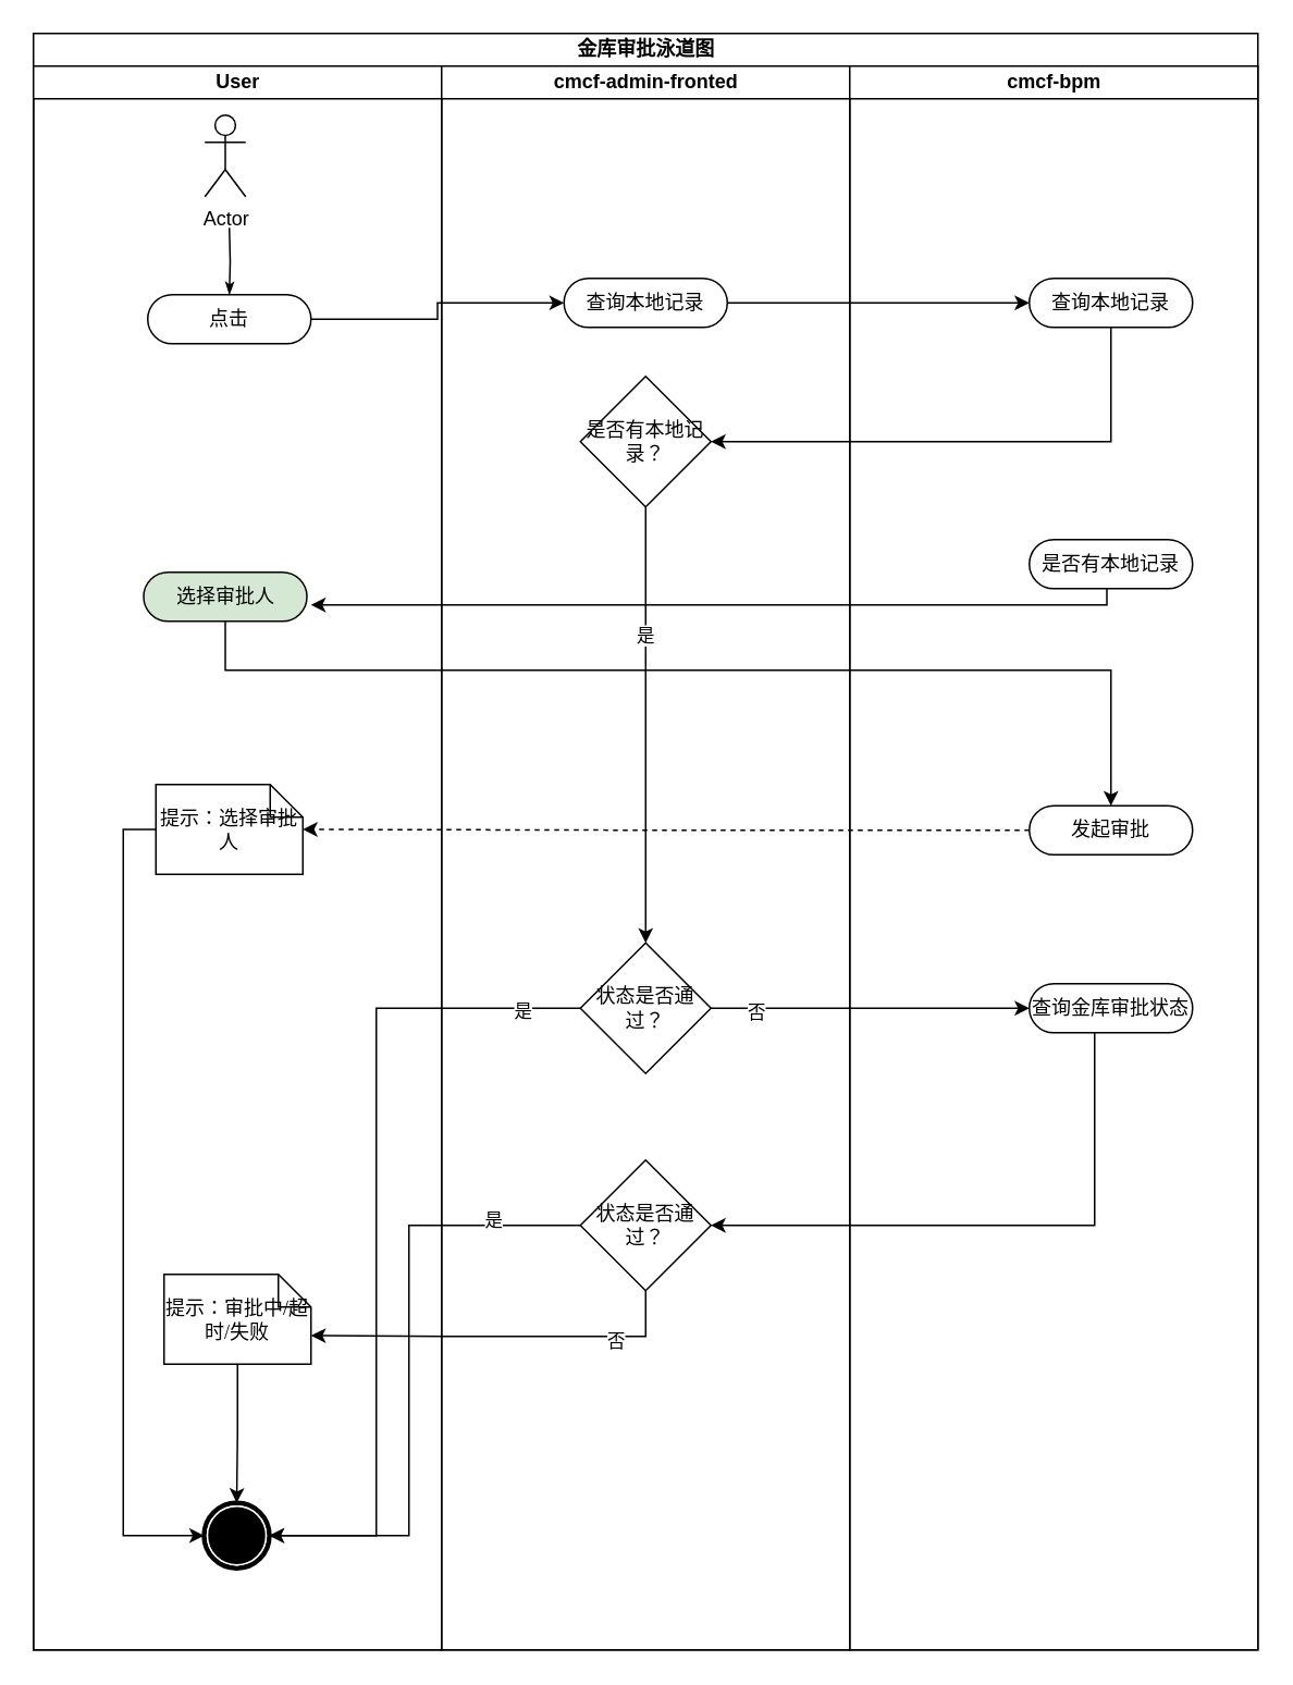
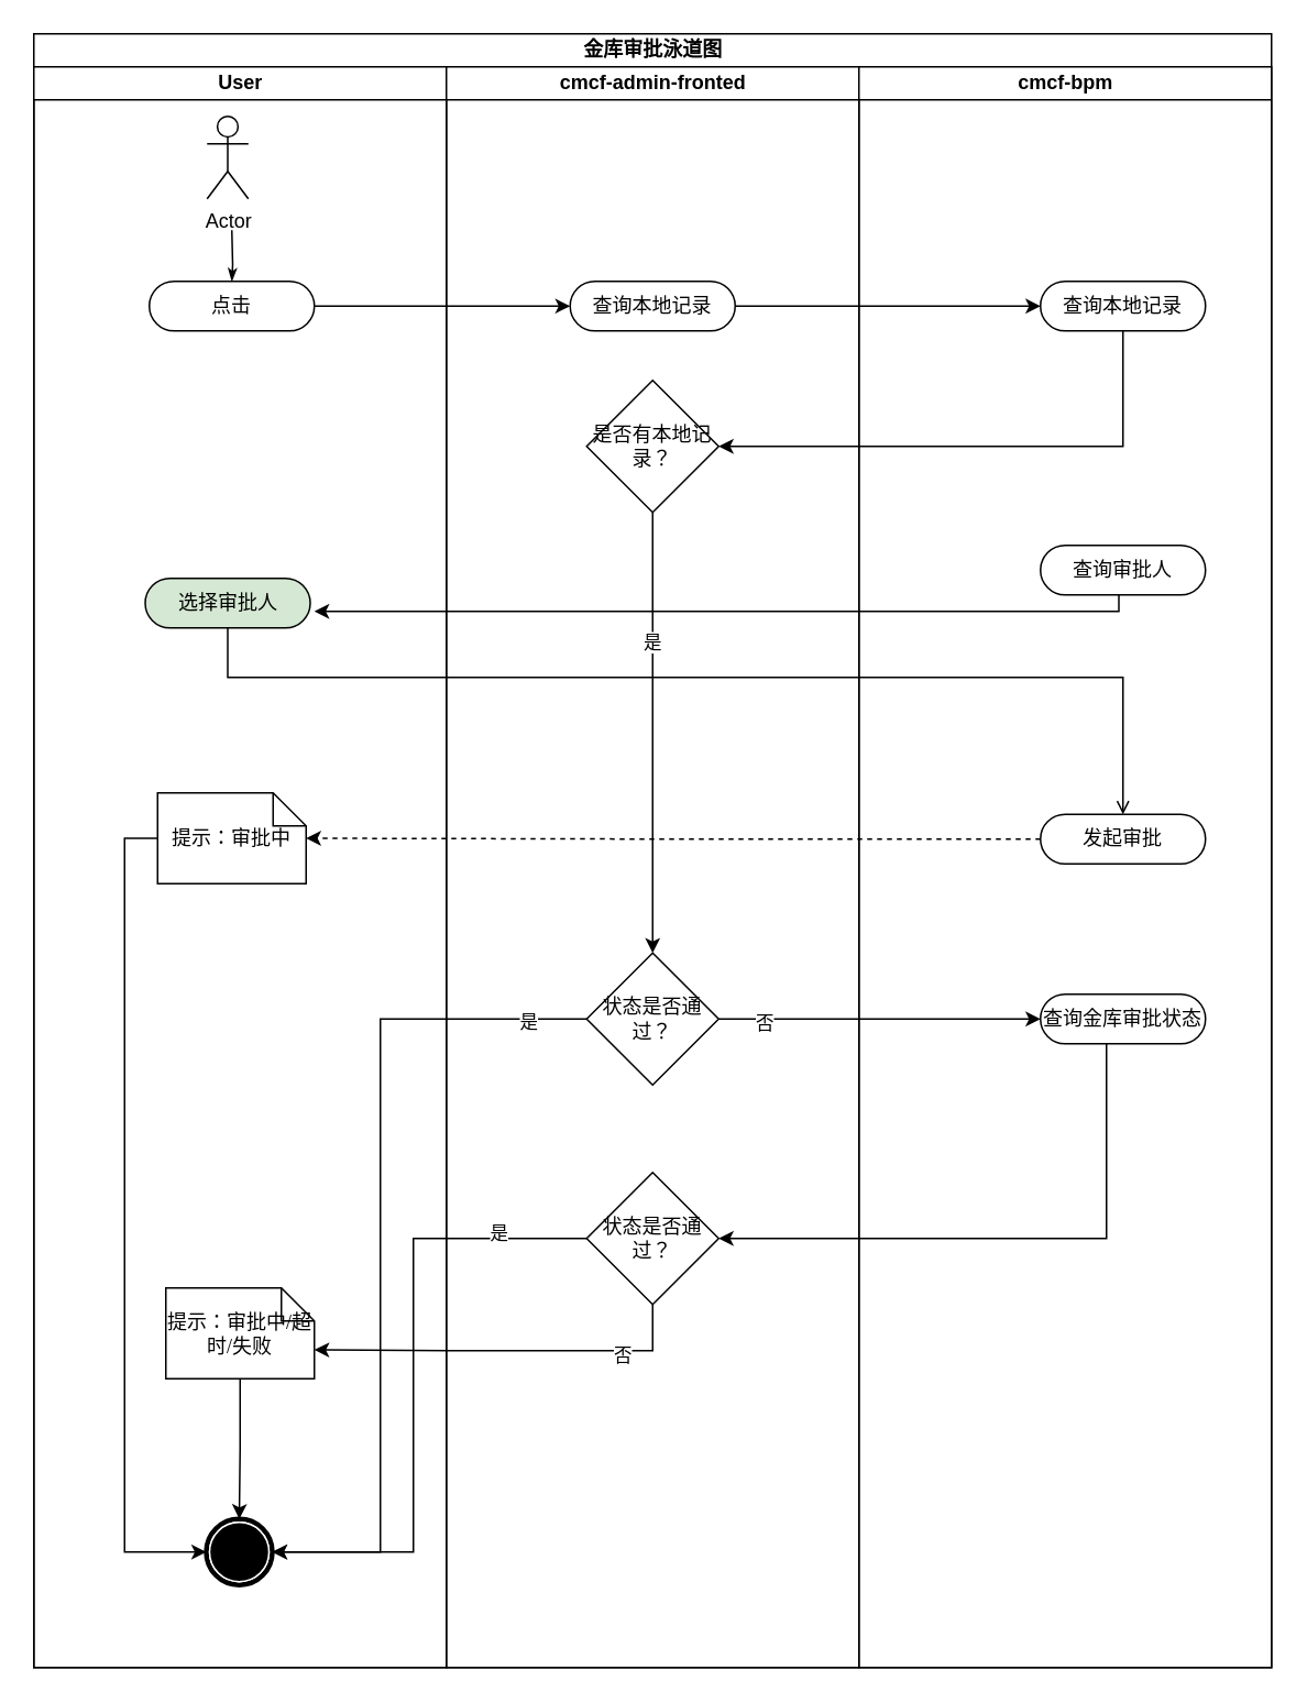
  <mxCell id="0" />
  <mxCell id="1" parent="0" />
  <mxCell id="2" value="金库审批泳道图" style="swimlane;html=1;childLayout=stackLayout;startSize=20;rounded=0;shadow=0;comic=0;labelBackgroundColor=none;strokeWidth=1;fontFamily=Verdana;fontSize=12;align=center;" parent="1" vertex="1"><mxGeometry x="20" y="20" width="750" height="990" as="geometry" /></mxCell>
  <mxCell id="3" value="User" style="swimlane;html=1;startSize=20;" parent="2" vertex="1"><mxGeometry y="20" width="250" height="970" as="geometry" /></mxCell>
- <mxCell id="4" value="点击" style="rounded=1;whiteSpace=wrap;html=1;shadow=0;comic=0;labelBackgroundColor=none;strokeWidth=1;fontFamily=Verdana;fontSize=12;align=center;arcSize=50;" vertex="1" parent="3"><mxGeometry x="70" y="140" width="100" height="30" as="geometry" /></mxCell>
+ <mxCell id="4" value="点击" style="rounded=1;whiteSpace=wrap;html=1;shadow=0;comic=0;labelBackgroundColor=none;strokeWidth=1;fontFamily=Verdana;fontSize=12;align=center;arcSize=50;" vertex="1" parent="3"><mxGeometry x="70" y="130" width="100" height="30" as="geometry" /></mxCell>
  <mxCell id="5" style="edgeStyle=orthogonalEdgeStyle;rounded=0;html=1;labelBackgroundColor=none;startArrow=none;startFill=0;startSize=5;endArrow=classicThin;endFill=1;endSize=5;jettySize=auto;orthogonalLoop=1;strokeWidth=1;fontFamily=Verdana;fontSize=12;exitX=0.5;exitY=1;exitDx=0;exitDy=0;" parent="3" target="4" edge="1"><mxGeometry relative="1" as="geometry"><mxPoint x="120" y="99" as="sourcePoint" /></mxGeometry></mxCell>
  <mxCell id="6" value="Actor" style="shape=umlActor;verticalLabelPosition=bottom;verticalAlign=top;html=1;" vertex="1" parent="3"><mxGeometry x="105" y="30" width="25" height="50" as="geometry" /></mxCell>
  <mxCell id="7" value="选择审批人" style="rounded=1;whiteSpace=wrap;html=1;shadow=0;comic=0;labelBackgroundColor=none;strokeWidth=1;fontFamily=Verdana;fontSize=12;align=center;arcSize=50;fillColor=#d5e8d4;" vertex="1" parent="3"><mxGeometry x="67.5" y="310" width="100" height="30" as="geometry" /></mxCell>
  <mxCell id="8" style="edgeStyle=orthogonalEdgeStyle;rounded=0;orthogonalLoop=1;jettySize=auto;html=1;entryX=0;entryY=0.5;entryDx=0;entryDy=0;exitX=0;exitY=0.5;exitDx=0;exitDy=0;exitPerimeter=0;" edge="1" parent="3" source="9" target="10"><mxGeometry relative="1" as="geometry"><mxPoint x="120" y="870" as="targetPoint" /><Array as="points"><mxPoint x="55" y="468" /><mxPoint x="55" y="900" /></Array></mxGeometry></mxCell>
- <mxCell id="9" value="提示：选择审批人" style="shape=note;whiteSpace=wrap;html=1;rounded=0;shadow=0;comic=0;labelBackgroundColor=none;strokeWidth=1;fontFamily=Verdana;fontSize=12;align=center;size=20;" parent="3" vertex="1"><mxGeometry x="75" y="440" width="90" height="55" as="geometry" /></mxCell>
+ <mxCell id="9" value="提示：审批中" style="shape=note;whiteSpace=wrap;html=1;rounded=0;shadow=0;comic=0;labelBackgroundColor=none;strokeWidth=1;fontFamily=Verdana;fontSize=12;align=center;size=20;" parent="3" vertex="1"><mxGeometry x="75" y="440" width="90" height="55" as="geometry" /></mxCell>
  <mxCell id="10" value="" style="shape=mxgraph.bpmn.shape;html=1;verticalLabelPosition=bottom;labelBackgroundColor=#ffffff;verticalAlign=top;perimeter=ellipsePerimeter;outline=end;symbol=terminate;rounded=0;shadow=0;comic=0;strokeWidth=1;fontFamily=Verdana;fontSize=12;align=center;" parent="3" vertex="1"><mxGeometry x="104.5" y="880" width="40" height="40" as="geometry" /></mxCell>
  <mxCell id="11" style="edgeStyle=orthogonalEdgeStyle;rounded=0;orthogonalLoop=1;jettySize=auto;html=1;" edge="1" parent="3" source="12" target="10"><mxGeometry relative="1" as="geometry" /></mxCell>
  <mxCell id="12" value="提示：审批中/超时/失败" style="shape=note;whiteSpace=wrap;html=1;rounded=0;shadow=0;comic=0;labelBackgroundColor=none;strokeWidth=1;fontFamily=Verdana;fontSize=12;align=center;size=20;" vertex="1" parent="3"><mxGeometry x="80" y="740" width="90" height="55" as="geometry" /></mxCell>
  <mxCell id="13" style="edgeStyle=orthogonalEdgeStyle;rounded=0;orthogonalLoop=1;jettySize=auto;html=1;entryX=0;entryY=0.5;entryDx=0;entryDy=0;" edge="1" parent="2" source="4" target="15"><mxGeometry relative="1" as="geometry" /></mxCell>
  <mxCell id="14" value="cmcf-admin-fronted" style="swimlane;html=1;startSize=20;" parent="2" vertex="1"><mxGeometry x="250" y="20" width="250" height="970" as="geometry" /></mxCell>
  <mxCell id="15" value="查询本地记录" style="rounded=1;whiteSpace=wrap;html=1;shadow=0;comic=0;labelBackgroundColor=none;strokeWidth=1;fontFamily=Verdana;fontSize=12;align=center;arcSize=50;" parent="14" vertex="1"><mxGeometry x="75" y="130" width="100" height="30" as="geometry" /></mxCell>
  <mxCell id="16" style="edgeStyle=orthogonalEdgeStyle;rounded=0;orthogonalLoop=1;jettySize=auto;html=1;" edge="1" parent="14" source="18" target="19"><mxGeometry relative="1" as="geometry" /></mxCell>
  <mxCell id="17" value="是" style="edgeLabel;html=1;align=center;verticalAlign=middle;resizable=0;points=[];" vertex="1" connectable="0" parent="16"><mxGeometry x="-0.418" y="-1" relative="1" as="geometry"><mxPoint as="offset" /></mxGeometry></mxCell>
  <mxCell id="18" value="是否有本地记录？" style="rhombus;whiteSpace=wrap;html=1;" vertex="1" parent="14"><mxGeometry x="85" y="190" width="80" height="80" as="geometry" /></mxCell>
  <mxCell id="19" value="状态是否通过？" style="rhombus;whiteSpace=wrap;html=1;" vertex="1" parent="14"><mxGeometry x="85" y="537" width="80" height="80" as="geometry" /></mxCell>
  <mxCell id="20" style="edgeStyle=orthogonalEdgeStyle;rounded=0;orthogonalLoop=1;jettySize=auto;html=1;" edge="1" parent="14"><mxGeometry relative="1" as="geometry"><mxPoint x="407.5" y="320" as="sourcePoint" /><mxPoint x="-80" y="330" as="targetPoint" /><Array as="points"><mxPoint x="408" y="330" /></Array></mxGeometry></mxCell>
  <mxCell id="21" value="状态是否通过？" style="rhombus;whiteSpace=wrap;html=1;" vertex="1" parent="14"><mxGeometry x="85" y="670" width="80" height="80" as="geometry" /></mxCell>
  <mxCell id="22" value="cmcf-bpm" style="swimlane;html=1;startSize=20;" parent="2" vertex="1"><mxGeometry x="500" y="20" width="250" height="970" as="geometry" /></mxCell>
  <mxCell id="23" value="查询本地记录" style="rounded=1;whiteSpace=wrap;html=1;shadow=0;comic=0;labelBackgroundColor=none;strokeWidth=1;fontFamily=Verdana;fontSize=12;align=center;arcSize=50;" vertex="1" parent="22"><mxGeometry x="110" y="130" width="100" height="30" as="geometry" /></mxCell>
- <mxCell id="24" value="是否有本地记录" style="rounded=1;whiteSpace=wrap;html=1;shadow=0;comic=0;labelBackgroundColor=none;strokeWidth=1;fontFamily=Verdana;fontSize=12;align=center;arcSize=50;" vertex="1" parent="22"><mxGeometry x="110" y="290" width="100" height="30" as="geometry" /></mxCell>
+ <mxCell id="24" value="查询审批人" style="rounded=1;whiteSpace=wrap;html=1;shadow=0;comic=0;labelBackgroundColor=none;strokeWidth=1;fontFamily=Verdana;fontSize=12;align=center;arcSize=50;" vertex="1" parent="22"><mxGeometry x="110" y="290" width="100" height="30" as="geometry" /></mxCell>
  <mxCell id="25" value="发起审批" style="rounded=1;whiteSpace=wrap;html=1;shadow=0;comic=0;labelBackgroundColor=none;strokeWidth=1;fontFamily=Verdana;fontSize=12;align=center;arcSize=50;" vertex="1" parent="22"><mxGeometry x="110" y="453" width="100" height="30" as="geometry" /></mxCell>
  <mxCell id="26" value="查询金库审批状态" style="rounded=1;whiteSpace=wrap;html=1;shadow=0;comic=0;labelBackgroundColor=none;strokeWidth=1;fontFamily=Verdana;fontSize=12;align=center;arcSize=50;" vertex="1" parent="22"><mxGeometry x="110" y="562" width="100" height="30" as="geometry" /></mxCell>
  <mxCell id="27" style="edgeStyle=orthogonalEdgeStyle;rounded=0;orthogonalLoop=1;jettySize=auto;html=1;entryX=0;entryY=0.5;entryDx=0;entryDy=0;" edge="1" parent="2" source="15" target="23"><mxGeometry relative="1" as="geometry" /></mxCell>
  <mxCell id="28" style="edgeStyle=orthogonalEdgeStyle;rounded=0;orthogonalLoop=1;jettySize=auto;html=1;entryX=1;entryY=0.5;entryDx=0;entryDy=0;" edge="1" parent="2" source="23" target="18"><mxGeometry relative="1" as="geometry"><Array as="points"><mxPoint x="660" y="250" /></Array></mxGeometry></mxCell>
- <mxCell id="29" style="edgeStyle=orthogonalEdgeStyle;rounded=0;orthogonalLoop=1;jettySize=auto;html=1;entryX=0.5;entryY=0;entryDx=0;entryDy=0;" edge="1" parent="2" source="7" target="25"><mxGeometry relative="1" as="geometry"><Array as="points"><mxPoint x="118" y="390" /><mxPoint x="660" y="390" /></Array></mxGeometry></mxCell>
+ <mxCell id="29" style="edgeStyle=orthogonalEdgeStyle;rounded=0;orthogonalLoop=1;jettySize=auto;html=1;entryX=0.5;entryY=0;entryDx=0;entryDy=0;endArrow=open;" edge="1" parent="2" source="7" target="25"><mxGeometry relative="1" as="geometry"><Array as="points"><mxPoint x="118" y="390" /><mxPoint x="660" y="390" /></Array></mxGeometry></mxCell>
  <mxCell id="30" style="edgeStyle=orthogonalEdgeStyle;rounded=0;orthogonalLoop=1;jettySize=auto;html=1;dashed=1;" edge="1" parent="2" source="25" target="9"><mxGeometry relative="1" as="geometry" /></mxCell>
  <mxCell id="31" style="edgeStyle=orthogonalEdgeStyle;rounded=0;orthogonalLoop=1;jettySize=auto;html=1;entryX=1;entryY=0.5;entryDx=0;entryDy=0;exitX=0;exitY=0.5;exitDx=0;exitDy=0;" edge="1" parent="2" source="19" target="10"><mxGeometry relative="1" as="geometry"><mxPoint x="190" y="880" as="targetPoint" /><Array as="points"><mxPoint x="210" y="597" /><mxPoint x="210" y="920" /></Array></mxGeometry></mxCell>
  <mxCell id="32" value="是" style="edgeLabel;html=1;align=center;verticalAlign=middle;resizable=0;points=[];" vertex="1" connectable="0" parent="31"><mxGeometry x="-0.86" y="1" relative="1" as="geometry"><mxPoint as="offset" /></mxGeometry></mxCell>
  <mxCell id="33" style="edgeStyle=orthogonalEdgeStyle;rounded=0;orthogonalLoop=1;jettySize=auto;html=1;" edge="1" parent="2" source="19" target="26"><mxGeometry relative="1" as="geometry" /></mxCell>
  <mxCell id="34" value="否" style="edgeLabel;html=1;align=center;verticalAlign=middle;resizable=0;points=[];" vertex="1" connectable="0" parent="33"><mxGeometry x="-0.723" y="-2" relative="1" as="geometry"><mxPoint as="offset" /></mxGeometry></mxCell>
  <mxCell id="35" style="edgeStyle=orthogonalEdgeStyle;rounded=0;orthogonalLoop=1;jettySize=auto;html=1;entryX=1;entryY=0.5;entryDx=0;entryDy=0;" edge="1" parent="2" source="26" target="21"><mxGeometry relative="1" as="geometry"><Array as="points"><mxPoint x="650" y="730" /></Array></mxGeometry></mxCell>
  <mxCell id="36" style="edgeStyle=orthogonalEdgeStyle;rounded=0;orthogonalLoop=1;jettySize=auto;html=1;" edge="1" parent="2" source="21" target="10"><mxGeometry relative="1" as="geometry"><Array as="points"><mxPoint x="230" y="730" /><mxPoint x="230" y="920" /></Array></mxGeometry></mxCell>
  <mxCell id="37" value="是" style="edgeLabel;html=1;align=center;verticalAlign=middle;resizable=0;points=[];" vertex="1" connectable="0" parent="36"><mxGeometry x="-0.715" y="-4" relative="1" as="geometry"><mxPoint as="offset" /></mxGeometry></mxCell>
  <mxCell id="38" style="edgeStyle=orthogonalEdgeStyle;rounded=0;orthogonalLoop=1;jettySize=auto;html=1;entryX=0;entryY=0;entryDx=90;entryDy=37.5;entryPerimeter=0;" edge="1" parent="2" source="21" target="12"><mxGeometry relative="1" as="geometry"><Array as="points"><mxPoint x="375" y="798" /><mxPoint x="253" y="798" /></Array></mxGeometry></mxCell>
  <mxCell id="39" value="否" style="edgeLabel;html=1;align=center;verticalAlign=middle;resizable=0;points=[];" vertex="1" connectable="0" parent="38"><mxGeometry x="-0.597" y="2" relative="1" as="geometry"><mxPoint as="offset" /></mxGeometry></mxCell>
